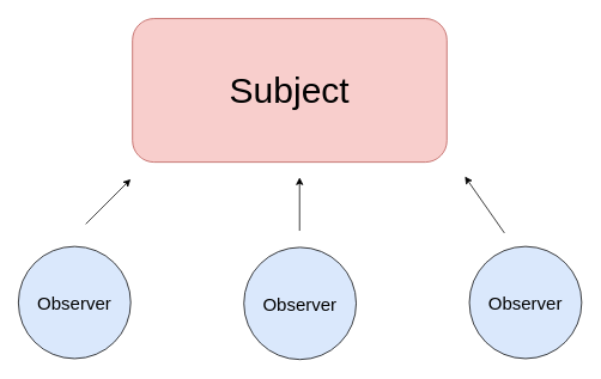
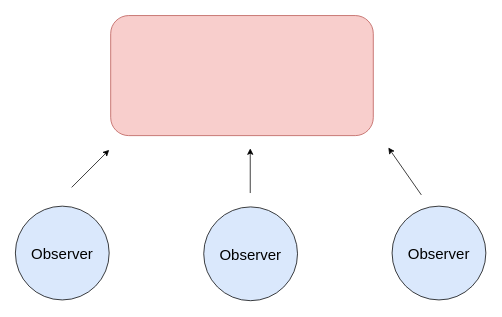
  <mxCell id="0" />
  <mxCell id="1" parent="0" />
  <mxCell id="2" value="" style="rounded=1;whiteSpace=wrap;html=1;fillColor=#f8cecc;strokeColor=#b85450;" vertex="1" parent="1"><mxGeometry x="147" y="20" width="350" height="160" as="geometry" /></mxCell>
- <mxCell id="3" value="Subject" style="text;html=1;strokeColor=none;fillColor=none;align=center;verticalAlign=middle;whiteSpace=wrap;rounded=0;fontSize=40;" vertex="1" parent="1"><mxGeometry x="217" y="65" width="210" height="70" as="geometry" /></mxCell>
  <mxCell id="4" value="" style="group" vertex="1" connectable="0" parent="1"><mxGeometry x="20" y="274" width="125" height="125" as="geometry" /></mxCell>
  <mxCell id="5" value="" style="ellipse;whiteSpace=wrap;html=1;aspect=fixed;fontSize=40;fillColor=#dae8fc;" vertex="1" parent="4"><mxGeometry width="125" height="125" as="geometry" /></mxCell>
  <mxCell id="6" value="Observer" style="text;html=1;fillColor=none;align=center;verticalAlign=middle;whiteSpace=wrap;rounded=0;fontSize=20;" vertex="1" parent="4"><mxGeometry x="20" y="42.5" width="85" height="40" as="geometry" /></mxCell>
  <mxCell id="7" value="" style="group" vertex="1" connectable="0" parent="1"><mxGeometry x="271" y="275" width="125" height="125" as="geometry" /></mxCell>
  <mxCell id="8" value="" style="ellipse;whiteSpace=wrap;html=1;aspect=fixed;fontSize=40;fillColor=#dae8fc;" vertex="1" parent="7"><mxGeometry width="125" height="125" as="geometry" /></mxCell>
  <mxCell id="9" value="Observer" style="text;html=1;fillColor=none;align=center;verticalAlign=middle;whiteSpace=wrap;rounded=0;fontSize=20;" vertex="1" parent="7"><mxGeometry x="20" y="42.5" width="85" height="40" as="geometry" /></mxCell>
  <mxCell id="10" value="" style="group" vertex="1" connectable="0" parent="1"><mxGeometry x="522" y="274" width="125" height="125" as="geometry" /></mxCell>
  <mxCell id="11" value="" style="ellipse;whiteSpace=wrap;html=1;aspect=fixed;fontSize=40;fillColor=#dae8fc;" vertex="1" parent="10"><mxGeometry width="125" height="125" as="geometry" /></mxCell>
  <mxCell id="12" value="Observer" style="text;html=1;fillColor=none;align=center;verticalAlign=middle;whiteSpace=wrap;rounded=0;fontSize=20;" vertex="1" parent="10"><mxGeometry x="20" y="42.5" width="85" height="40" as="geometry" /></mxCell>
  <mxCell id="13" value="" style="endArrow=classic;html=1;fontSize=20;" edge="1" parent="1"><mxGeometry width="50" height="50" relative="1" as="geometry"><mxPoint x="95" y="249" as="sourcePoint" /><mxPoint x="145" y="199" as="targetPoint" /></mxGeometry></mxCell>
  <mxCell id="14" value="" style="endArrow=classic;html=1;fontSize=20;" edge="1" parent="1"><mxGeometry width="50" height="50" relative="1" as="geometry"><mxPoint x="333" y="256.5" as="sourcePoint" /><mxPoint x="333" y="197" as="targetPoint" /></mxGeometry></mxCell>
  <mxCell id="15" value="" style="endArrow=classic;html=1;fontSize=20;" edge="1" parent="1"><mxGeometry width="50" height="50" relative="1" as="geometry"><mxPoint x="561" y="259" as="sourcePoint" /><mxPoint x="517" y="196" as="targetPoint" /></mxGeometry></mxCell>
